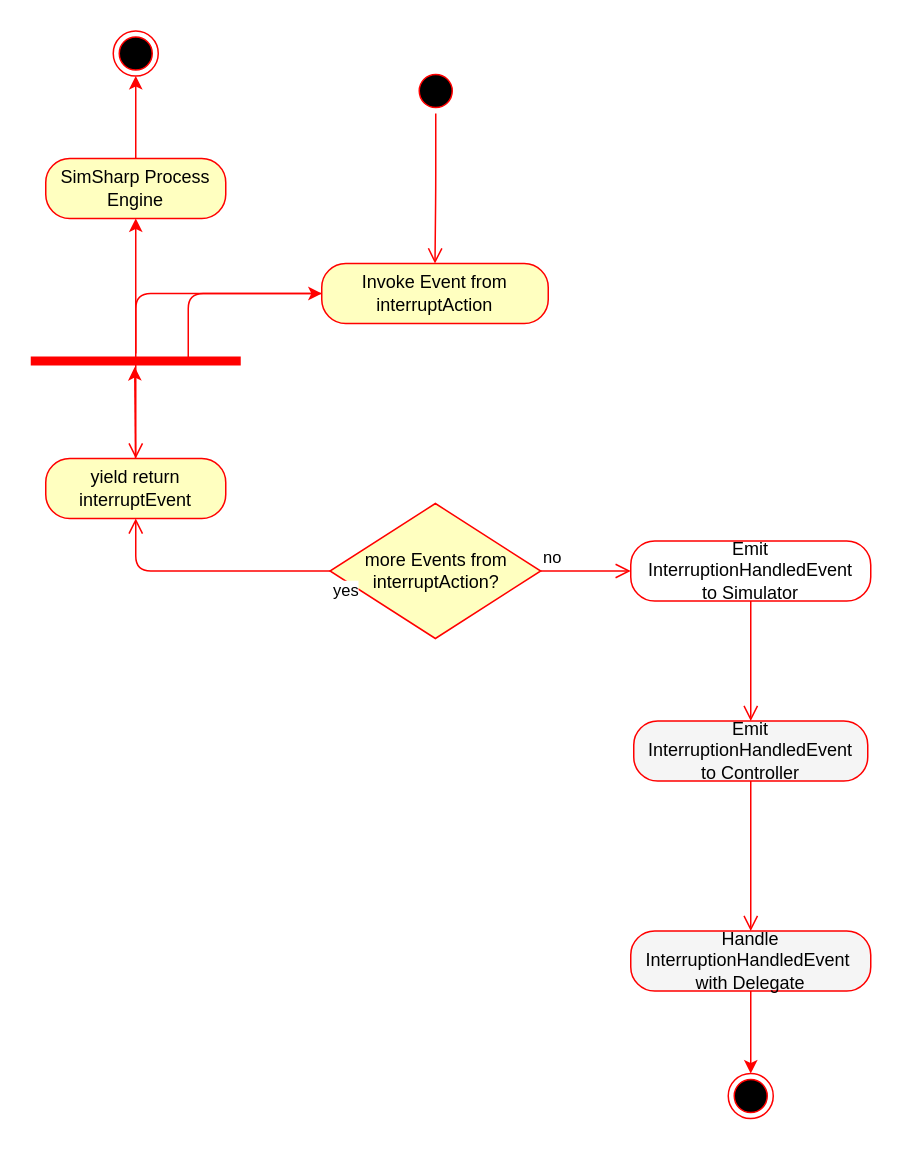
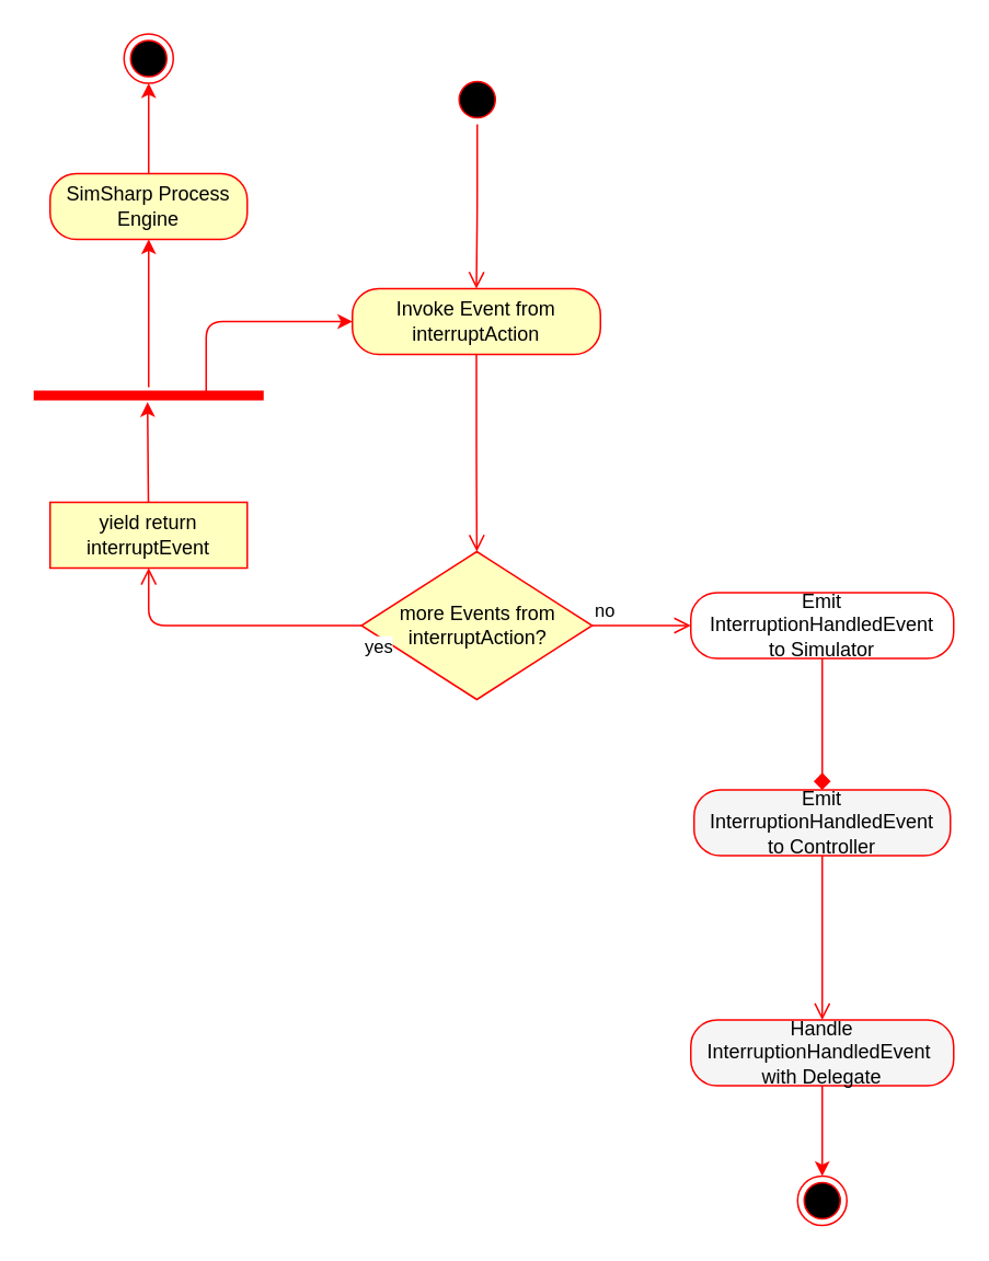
  <mxCell id="0" />
  <mxCell id="1" parent="0" />
  <mxCell id="2" value="" style="ellipse;html=1;shape=startState;fillColor=#000000;strokeColor=#ff0000;" parent="1" vertex="1"><mxGeometry x="275" y="45" width="30" height="30" as="geometry" /></mxCell>
  <mxCell id="3" value="" style="edgeStyle=orthogonalEdgeStyle;html=1;verticalAlign=bottom;endArrow=open;endSize=8;strokeColor=#ff0000;entryX=0.5;entryY=0;entryDx=0;entryDy=0;" parent="1" source="2" target="4" edge="1"><mxGeometry relative="1" as="geometry"><mxPoint x="274" y="135" as="targetPoint" /></mxGeometry></mxCell>
  <mxCell id="4" value="Invoke Event from interruptAction" style="rounded=1;whiteSpace=wrap;html=1;arcSize=40;fontColor=#000000;fillColor=#ffffc0;strokeColor=#ff0000;" parent="1" vertex="1"><mxGeometry x="214" y="175" width="151" height="40" as="geometry" /></mxCell>
- <mxCell id="5" value="" style="edgeStyle=orthogonalEdgeStyle;html=1;verticalAlign=bottom;endArrow=open;endSize=8;strokeColor=#ff0000;" parent="1" source="4" target="10" edge="1"><mxGeometry relative="1" as="geometry"><mxPoint x="259" y="275" as="targetPoint" /></mxGeometry></mxCell>
+ <mxCell id="5" value="" style="edgeStyle=orthogonalEdgeStyle;html=1;verticalAlign=bottom;endArrow=open;endSize=8;strokeColor=#ff0000;entryX=0.5;entryY=0;entryDx=0;entryDy=0;" parent="1" source="4" target="6" edge="1"><mxGeometry relative="1" as="geometry"><mxPoint x="259" y="275" as="targetPoint" /></mxGeometry></mxCell>
  <mxCell id="6" value="&lt;font color=&quot;#000000&quot;&gt;more Events from interruptAction?&lt;/font&gt;" style="rhombus;whiteSpace=wrap;html=1;fillColor=#ffffc0;strokeColor=#ff0000;" parent="1" vertex="1"><mxGeometry x="219.5" y="335" width="140.5" height="90" as="geometry" /></mxCell>
  <mxCell id="7" value="no" style="edgeStyle=orthogonalEdgeStyle;html=1;align=left;verticalAlign=bottom;endArrow=open;endSize=8;strokeColor=#ff0000;" parent="1" source="6" target="11" edge="1"><mxGeometry x="-1" relative="1" as="geometry"><mxPoint x="340" y="385" as="targetPoint" /></mxGeometry></mxCell>
  <mxCell id="8" value="yes" style="edgeStyle=orthogonalEdgeStyle;html=1;align=left;verticalAlign=top;endArrow=open;endSize=8;strokeColor=#ff0000;entryX=0.5;entryY=1;entryDx=0;entryDy=0;" parent="1" source="6" target="10" edge="1"><mxGeometry x="-1" relative="1" as="geometry"><mxPoint x="200" y="465" as="targetPoint" /></mxGeometry></mxCell>
  <mxCell id="9" style="edgeStyle=none;html=1;entryX=0.495;entryY=0.9;entryDx=0;entryDy=0;entryPerimeter=0;strokeColor=#ff0000;fontColor=#000000;" parent="1" source="10" target="19" edge="1"><mxGeometry relative="1" as="geometry" /></mxCell>
- <mxCell id="10" value="yield return interruptEvent" style="rounded=1;whiteSpace=wrap;html=1;arcSize=40;fontColor=#000000;fillColor=#ffffc0;strokeColor=#ff0000;" parent="1" vertex="1"><mxGeometry x="30" y="305" width="120" height="40" as="geometry" /></mxCell>
+ <mxCell id="10" value="yield return interruptEvent" style="whiteSpace=wrap;html=1;arcSize=40;fontColor=#000000;fillColor=#ffffc0;strokeColor=#ff0000;rounded=0;" parent="1" vertex="1"><mxGeometry x="30" y="305" width="120" height="40" as="geometry" /></mxCell>
  <mxCell id="11" value="Emit InterruptionHandledEvent &lt;br&gt;to Simulator" style="rounded=1;whiteSpace=wrap;html=1;arcSize=40;fontColor=#000000;fillColor=#ffffff;strokeColor=#ff0000;" parent="1" vertex="1"><mxGeometry x="420" y="360" width="160" height="40" as="geometry" /></mxCell>
- <mxCell id="12" value="" style="edgeStyle=orthogonalEdgeStyle;html=1;verticalAlign=bottom;endArrow=open;endSize=8;strokeColor=#ff0000;fontColor=#000000;" parent="1" source="11" target="13" edge="1"><mxGeometry relative="1" as="geometry"><mxPoint x="480" y="460" as="targetPoint" /></mxGeometry></mxCell>
+ <mxCell id="12" value="" style="edgeStyle=orthogonalEdgeStyle;html=1;verticalAlign=bottom;endArrow=diamond;endSize=8;strokeColor=#ff0000;fontColor=#000000;" parent="1" source="11" target="13" edge="1"><mxGeometry relative="1" as="geometry"><mxPoint x="480" y="460" as="targetPoint" /></mxGeometry></mxCell>
  <mxCell id="13" value="Emit InterruptionHandledEvent&lt;br&gt;to Controller" style="rounded=1;whiteSpace=wrap;html=1;arcSize=40;fontColor=#000000;fillColor=#f5f5f5;strokeColor=#ff0000;" parent="1" vertex="1"><mxGeometry x="422" y="480" width="156" height="40" as="geometry" /></mxCell>
  <mxCell id="14" value="" style="edgeStyle=orthogonalEdgeStyle;html=1;verticalAlign=bottom;endArrow=open;endSize=8;strokeColor=#ff0000;fontColor=#000000;" parent="1" source="13" target="16" edge="1"><mxGeometry relative="1" as="geometry"><mxPoint x="500" y="580" as="targetPoint" /></mxGeometry></mxCell>
  <mxCell id="15" style="edgeStyle=none;html=1;strokeColor=#ff0000;fontColor=#000000;" parent="1" source="16" target="23" edge="1"><mxGeometry relative="1" as="geometry"><mxPoint x="500" y="730" as="targetPoint" /></mxGeometry></mxCell>
  <mxCell id="16" value="Handle InterruptionHandledEvent&amp;nbsp;&lt;br&gt;with Delegate" style="rounded=1;whiteSpace=wrap;html=1;arcSize=40;fontColor=#000000;fillColor=#f5f5f5;strokeColor=#ff0000;" parent="1" vertex="1"><mxGeometry x="420" y="620" width="160" height="40" as="geometry" /></mxCell>
  <mxCell id="17" style="edgeStyle=none;html=1;strokeColor=#ff0000;fontColor=#000000;entryX=0.5;entryY=1;entryDx=0;entryDy=0;" parent="1" source="19" target="21" edge="1"><mxGeometry relative="1" as="geometry"><mxPoint x="90" y="155" as="targetPoint" /></mxGeometry></mxCell>
  <mxCell id="18" style="edgeStyle=none;html=1;strokeColor=#ff0000;fontColor=#000000;exitX=0.75;exitY=0.5;exitDx=0;exitDy=0;exitPerimeter=0;entryX=0;entryY=0.5;entryDx=0;entryDy=0;" parent="1" source="19" target="4" edge="1"><mxGeometry relative="1" as="geometry"><mxPoint x="90" y="35" as="targetPoint" /><Array as="points"><mxPoint x="125" y="195" /></Array></mxGeometry></mxCell>
  <mxCell id="19" value="" style="shape=line;html=1;strokeWidth=6;strokeColor=#ff0000;fontColor=#000000;" parent="1" vertex="1"><mxGeometry x="20" y="235" width="140" height="10" as="geometry" /></mxCell>
  <mxCell id="20" style="edgeStyle=none;html=1;strokeColor=#ff0000;fontColor=#000000;" parent="1" source="21" target="22" edge="1"><mxGeometry relative="1" as="geometry"><mxPoint x="90" y="35" as="targetPoint" /></mxGeometry></mxCell>
  <mxCell id="21" value="SimSharp Process Engine" style="rounded=1;whiteSpace=wrap;html=1;arcSize=40;fontColor=#000000;fillColor=#ffffc0;strokeColor=#ff0000;" parent="1" vertex="1"><mxGeometry x="30" y="105" width="120" height="40" as="geometry" /></mxCell>
  <mxCell id="22" value="" style="ellipse;html=1;shape=endState;fillColor=#000000;strokeColor=#ff0000;fontColor=#000000;" parent="1" vertex="1"><mxGeometry x="75" y="20" width="30" height="30" as="geometry" /></mxCell>
  <mxCell id="23" value="" style="ellipse;html=1;shape=endState;fillColor=#000000;strokeColor=#ff0000;fontColor=#000000;" parent="1" vertex="1"><mxGeometry x="485" y="715" width="30" height="30" as="geometry" /></mxCell>
